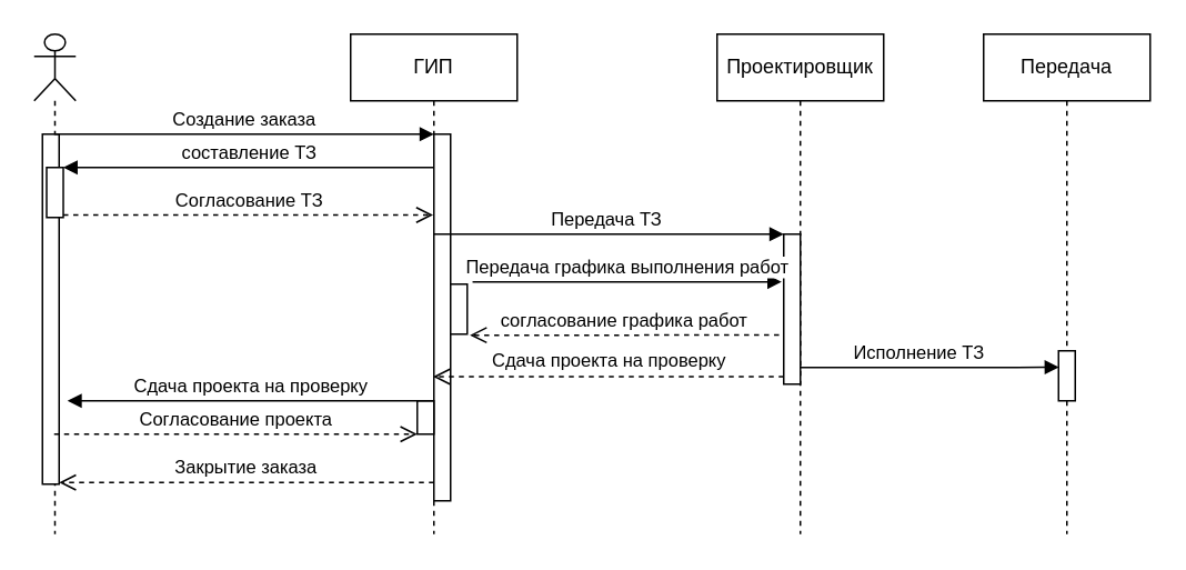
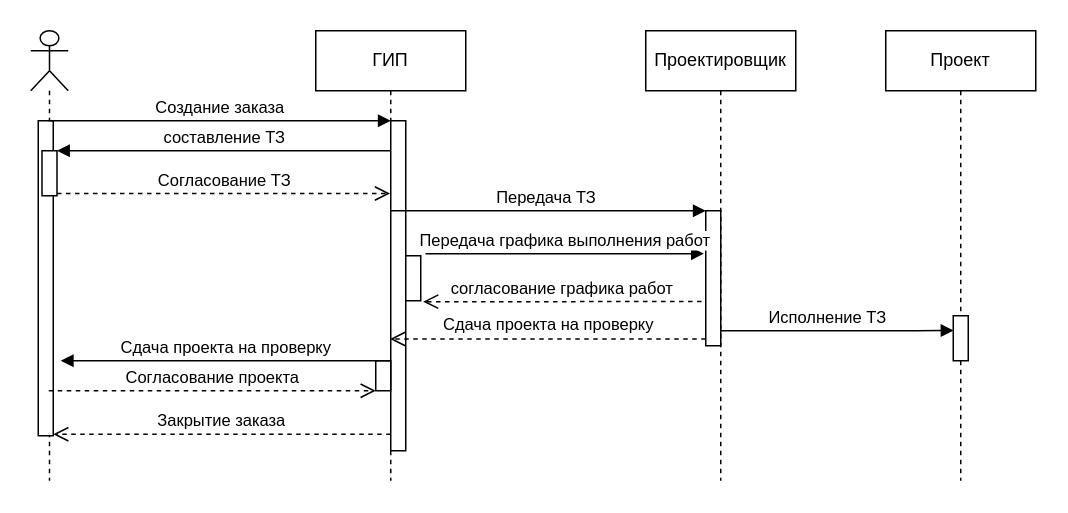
  <mxCell id="0" />
  <mxCell id="1" parent="0" />
  <mxCell id="2" value="" style="shape=umlLifeline;participant=umlActor;perimeter=lifelinePerimeter;whiteSpace=wrap;html=1;container=1;collapsible=0;recursiveResize=0;verticalAlign=top;spacingTop=36;outlineConnect=0;" vertex="1" parent="1"><mxGeometry x="20" y="20" width="25" height="300" as="geometry" /></mxCell>
  <mxCell id="3" value="" style="html=1;points=[];perimeter=orthogonalPerimeter;" vertex="1" parent="2"><mxGeometry x="5" y="60" width="10" height="210" as="geometry" /></mxCell>
  <mxCell id="4" value="" style="html=1;points=[];perimeter=orthogonalPerimeter;" vertex="1" parent="2"><mxGeometry x="7.5" y="80" width="10" height="30" as="geometry" /></mxCell>
- <mxCell id="5" value="Передача" style="shape=umlLifeline;perimeter=lifelinePerimeter;whiteSpace=wrap;html=1;container=1;collapsible=0;recursiveResize=0;outlineConnect=0;" vertex="1" parent="1"><mxGeometry x="590" y="20" width="100" height="300" as="geometry" /></mxCell>
+ <mxCell id="5" value="Проект" style="shape=umlLifeline;perimeter=lifelinePerimeter;whiteSpace=wrap;html=1;container=1;collapsible=0;recursiveResize=0;outlineConnect=0;" vertex="1" parent="1"><mxGeometry x="590" y="20" width="100" height="300" as="geometry" /></mxCell>
  <mxCell id="6" value="" style="html=1;points=[];perimeter=orthogonalPerimeter;" vertex="1" parent="5"><mxGeometry x="45" y="190" width="10" height="30" as="geometry" /></mxCell>
  <mxCell id="7" value="Проектировщик" style="shape=umlLifeline;perimeter=lifelinePerimeter;whiteSpace=wrap;html=1;container=1;collapsible=0;recursiveResize=0;outlineConnect=0;" vertex="1" parent="1"><mxGeometry x="430" y="20" width="100" height="300" as="geometry" /></mxCell>
  <mxCell id="8" value="" style="html=1;points=[];perimeter=orthogonalPerimeter;" vertex="1" parent="7"><mxGeometry x="40" y="120" width="10" height="90" as="geometry" /></mxCell>
  <mxCell id="9" value="ГИП" style="shape=umlLifeline;perimeter=lifelinePerimeter;whiteSpace=wrap;html=1;container=1;collapsible=0;recursiveResize=0;outlineConnect=0;" vertex="1" parent="1"><mxGeometry x="210" y="20" width="100" height="300" as="geometry" /></mxCell>
  <mxCell id="10" value="" style="html=1;points=[];perimeter=orthogonalPerimeter;" vertex="1" parent="9"><mxGeometry x="50" y="60" width="10" height="220" as="geometry" /></mxCell>
  <mxCell id="11" value="" style="html=1;points=[];perimeter=orthogonalPerimeter;" vertex="1" parent="9"><mxGeometry x="60" y="150" width="10" height="30" as="geometry" /></mxCell>
  <mxCell id="12" value="" style="html=1;points=[];perimeter=orthogonalPerimeter;" vertex="1" parent="9"><mxGeometry x="40" y="220" width="10" height="20" as="geometry" /></mxCell>
  <mxCell id="13" value="Создание заказа" style="html=1;verticalAlign=bottom;endArrow=block;entryX=0;entryY=0;rounded=0;" edge="1" target="10" parent="1" source="2"><mxGeometry relative="1" as="geometry"><mxPoint x="190" y="80" as="sourcePoint" /></mxGeometry></mxCell>
  <mxCell id="14" value="Закрытие заказа" style="html=1;verticalAlign=bottom;endArrow=open;dashed=1;endSize=8;exitX=0;exitY=0.95;rounded=0;" edge="1" source="10" parent="1" target="3"><mxGeometry relative="1" as="geometry"><mxPoint x="50" y="289" as="targetPoint" /></mxGeometry></mxCell>
  <mxCell id="15" value="составление ТЗ" style="html=1;verticalAlign=bottom;endArrow=block;entryX=1;entryY=0;rounded=0;" edge="1" target="4" parent="1" source="9"><mxGeometry relative="1" as="geometry"><mxPoint x="105" y="120" as="sourcePoint" /></mxGeometry></mxCell>
  <mxCell id="16" value="Согласование ТЗ" style="html=1;verticalAlign=bottom;endArrow=open;dashed=1;endSize=8;exitX=1;exitY=0.95;rounded=0;" edge="1" source="4" parent="1" target="9"><mxGeometry relative="1" as="geometry"><mxPoint x="105" y="177" as="targetPoint" /></mxGeometry></mxCell>
  <mxCell id="17" value="Передача ТЗ&amp;nbsp;" style="html=1;verticalAlign=bottom;endArrow=block;entryX=0;entryY=0;rounded=0;" edge="1" target="8" parent="1" source="9"><mxGeometry relative="1" as="geometry"><mxPoint x="400" y="190" as="sourcePoint" /></mxGeometry></mxCell>
  <mxCell id="18" value="Сдача проекта на проверку" style="html=1;verticalAlign=bottom;endArrow=open;dashed=1;endSize=8;exitX=0;exitY=0.95;rounded=0;" edge="1" source="8" parent="1" target="9"><mxGeometry relative="1" as="geometry"><mxPoint x="400" y="266" as="targetPoint" /></mxGeometry></mxCell>
  <mxCell id="19" value="Передача графика выполнения работ" style="html=1;verticalAlign=bottom;endArrow=block;entryX=-0.12;entryY=0.318;rounded=0;exitX=1.32;exitY=-0.047;exitDx=0;exitDy=0;exitPerimeter=0;entryDx=0;entryDy=0;entryPerimeter=0;" edge="1" target="8" parent="1" source="11"><mxGeometry relative="1" as="geometry"><mxPoint x="400" y="130" as="sourcePoint" /><mxPoint x="460" y="170" as="targetPoint" /></mxGeometry></mxCell>
  <mxCell id="20" value="согласование графика работ" style="html=1;verticalAlign=bottom;endArrow=open;dashed=1;endSize=8;exitX=-0.28;exitY=0.673;rounded=0;entryX=1.16;entryY=1.02;entryDx=0;entryDy=0;entryPerimeter=0;exitDx=0;exitDy=0;exitPerimeter=0;" edge="1" source="8" parent="1" target="11"><mxGeometry relative="1" as="geometry"><mxPoint x="400" y="159" as="targetPoint" /><mxPoint x="460" y="198.5" as="sourcePoint" /></mxGeometry></mxCell>
  <mxCell id="21" value="Сдача проекта на проверку" style="html=1;verticalAlign=bottom;endArrow=block;rounded=0;" edge="1" parent="1" source="9"><mxGeometry width="80" relative="1" as="geometry"><mxPoint x="100" y="240" as="sourcePoint" /><mxPoint x="40" y="240" as="targetPoint" /></mxGeometry></mxCell>
  <mxCell id="22" value="Согласование проекта" style="html=1;verticalAlign=bottom;endArrow=open;dashed=1;endSize=8;rounded=0;" edge="1" parent="1" source="2"><mxGeometry relative="1" as="geometry"><mxPoint x="230" y="260" as="sourcePoint" /><mxPoint x="250" y="260" as="targetPoint" /></mxGeometry></mxCell>
  <mxCell id="23" value="Исполнение ТЗ" style="html=1;verticalAlign=bottom;endArrow=block;rounded=0;entryX=0.02;entryY=0.327;entryDx=0;entryDy=0;entryPerimeter=0;" edge="1" parent="1" source="7" target="6"><mxGeometry x="-0.094" width="80" relative="1" as="geometry"><mxPoint x="555" y="190" as="sourcePoint" /><mxPoint x="635" y="190" as="targetPoint" /><Array as="points"><mxPoint x="610" y="220" /></Array><mxPoint as="offset" /></mxGeometry></mxCell>
